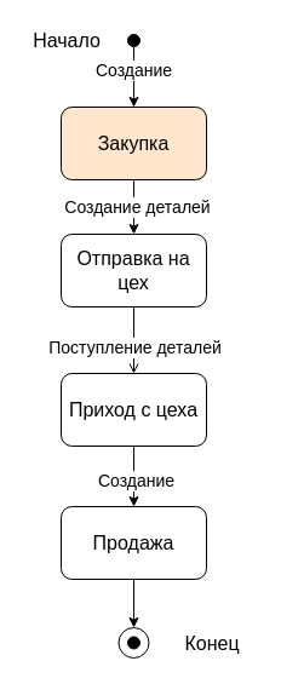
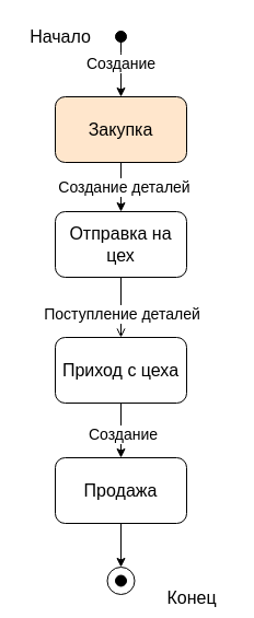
  <mxCell id="0" />
  <mxCell id="1" parent="0" />
  <mxCell id="2" style="edgeStyle=orthogonalEdgeStyle;rounded=0;orthogonalLoop=1;jettySize=auto;html=1;entryX=0.5;entryY=0;entryDx=0;entryDy=0;" edge="1" parent="1" source="4" target="7"><mxGeometry relative="1" as="geometry" /></mxCell>
  <mxCell id="3" value="&lt;font style=&quot;font-size: 14px;&quot;&gt;Создание деталей&lt;/font&gt;" style="edgeLabel;html=1;align=center;verticalAlign=middle;resizable=0;points=[];" vertex="1" connectable="0" parent="2"><mxGeometry x="-0.013" y="2" relative="1" as="geometry"><mxPoint as="offset" /></mxGeometry></mxCell>
  <mxCell id="4" value="&lt;font style=&quot;font-size: 16px;&quot;&gt;Закупка&lt;/font&gt;" style="rounded=1;whiteSpace=wrap;html=1;fillColor=#ffe6cc;" vertex="1" parent="1"><mxGeometry x="50" y="88" width="120" height="60" as="geometry" /></mxCell>
  <mxCell id="5" style="edgeStyle=orthogonalEdgeStyle;rounded=0;orthogonalLoop=1;jettySize=auto;html=1;entryX=0.5;entryY=0;entryDx=0;entryDy=0;endArrow=open;" edge="1" parent="1" source="7" target="10"><mxGeometry relative="1" as="geometry" /></mxCell>
  <mxCell id="6" value="&lt;font style=&quot;font-size: 14px;&quot;&gt;Поступление деталей&lt;/font&gt;" style="edgeLabel;html=1;align=center;verticalAlign=middle;resizable=0;points=[];" vertex="1" connectable="0" parent="5"><mxGeometry x="0.207" relative="1" as="geometry"><mxPoint as="offset" /></mxGeometry></mxCell>
  <mxCell id="7" value="&lt;span style=&quot;font-size: 16px;&quot;&gt;Отправка на цех&lt;/span&gt;" style="rounded=1;whiteSpace=wrap;html=1;" vertex="1" parent="1"><mxGeometry x="50" y="193" width="120" height="60" as="geometry" /></mxCell>
  <mxCell id="8" style="edgeStyle=orthogonalEdgeStyle;rounded=0;orthogonalLoop=1;jettySize=auto;html=1;entryX=0.5;entryY=0;entryDx=0;entryDy=0;" edge="1" parent="1" source="10" target="12"><mxGeometry relative="1" as="geometry" /></mxCell>
  <mxCell id="9" value="&lt;font style=&quot;font-size: 14px;&quot;&gt;Создание&lt;/font&gt;" style="edgeLabel;html=1;align=center;verticalAlign=middle;resizable=0;points=[];" vertex="1" connectable="0" parent="8"><mxGeometry x="0.128" y="1" relative="1" as="geometry"><mxPoint as="offset" /></mxGeometry></mxCell>
  <mxCell id="10" value="&lt;span style=&quot;font-size: 16px;&quot;&gt;Приход с цеха&lt;/span&gt;" style="rounded=1;whiteSpace=wrap;html=1;" vertex="1" parent="1"><mxGeometry x="50" y="308" width="120" height="60" as="geometry" /></mxCell>
  <mxCell id="11" style="edgeStyle=orthogonalEdgeStyle;rounded=0;orthogonalLoop=1;jettySize=auto;html=1;exitX=0.5;exitY=1;exitDx=0;exitDy=0;entryX=0.5;entryY=0;entryDx=0;entryDy=0;" edge="1" parent="1" source="12" target="17"><mxGeometry relative="1" as="geometry" /></mxCell>
  <mxCell id="12" value="&lt;span style=&quot;font-size: 16px;&quot;&gt;Продажа&lt;/span&gt;" style="rounded=1;whiteSpace=wrap;html=1;" vertex="1" parent="1"><mxGeometry x="50" y="418" width="120" height="60" as="geometry" /></mxCell>
  <mxCell id="13" style="edgeStyle=orthogonalEdgeStyle;rounded=0;orthogonalLoop=1;jettySize=auto;html=1;exitX=0.5;exitY=0;exitDx=0;exitDy=0;entryX=0.5;entryY=0;entryDx=0;entryDy=0;" edge="1" parent="1" source="15" target="4"><mxGeometry relative="1" as="geometry"><Array as="points"><mxPoint x="110" y="48" /><mxPoint x="110" y="48" /></Array></mxGeometry></mxCell>
  <mxCell id="14" value="&lt;font style=&quot;font-size: 14px;&quot;&gt;Создание&lt;/font&gt;" style="edgeLabel;html=1;align=center;verticalAlign=middle;resizable=0;points=[];" vertex="1" connectable="0" parent="13"><mxGeometry x="-0.02" y="-1" relative="1" as="geometry"><mxPoint as="offset" /></mxGeometry></mxCell>
  <mxCell id="15" value="" style="ellipse;whiteSpace=wrap;html=1;fillColor=#000000;" vertex="1" parent="1"><mxGeometry x="105" y="28" width="10" height="10" as="geometry" /></mxCell>
  <mxCell id="16" value="" style="ellipse;whiteSpace=wrap;html=1;fillColor=#000000;" vertex="1" parent="1"><mxGeometry x="105" y="525.5" width="10" height="10" as="geometry" /></mxCell>
  <mxCell id="17" value="" style="ellipse;whiteSpace=wrap;html=1;fillColor=none;" vertex="1" parent="1"><mxGeometry x="97.5" y="518" width="25" height="25" as="geometry" /></mxCell>
  <mxCell id="18" value="&lt;font style=&quot;font-size: 16px;&quot;&gt;Начало&lt;/font&gt;" style="rounded=0;whiteSpace=wrap;html=1;fillColor=none;strokeColor=none;" vertex="1" parent="1"><mxGeometry x="20" y="20.5" width="70" height="25" as="geometry" /></mxCell>
- <mxCell id="19" value="&lt;span style=&quot;font-size: 16px;&quot;&gt;Конец&lt;/span&gt;" style="rounded=0;whiteSpace=wrap;html=1;fillColor=none;strokeColor=none;" vertex="1" parent="1"><mxGeometry x="140" y="518" width="70" height="25" as="geometry" /></mxCell>
+ <mxCell id="19" value="&lt;span style=&quot;font-size: 16px;&quot;&gt;Конец&lt;/span&gt;" style="rounded=0;whiteSpace=wrap;html=1;fillColor=none;strokeColor=none;" vertex="1" parent="1"><mxGeometry x="140" y="533" width="70" height="25" as="geometry" /></mxCell>
